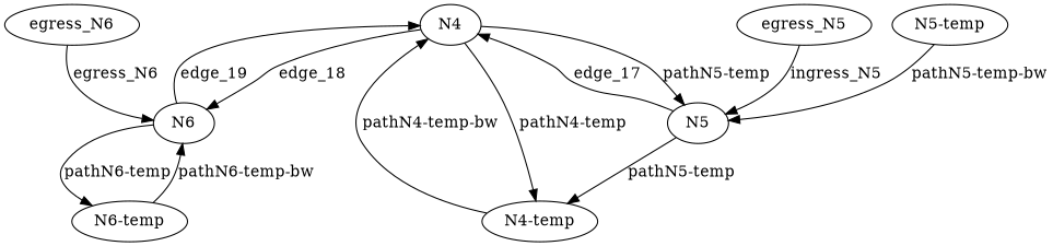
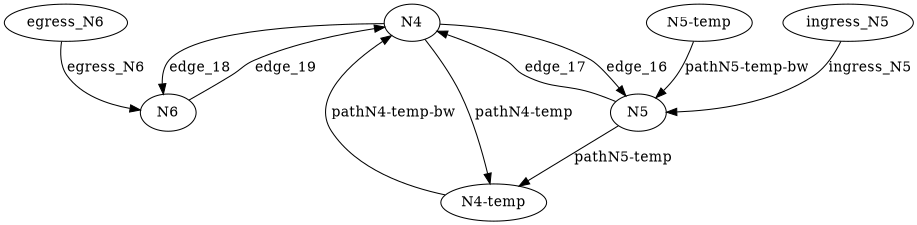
  digraph {
    N4
    "N4-temp"
    N5
    N6
-   "N6-temp"
    "N5-temp"
-   ingress_N5 [label=egress_N5]
+   ingress_N5
    egress_N6
    N4 -> "N4-temp" [label="pathN4-temp"]
-   N4 -> N5 [label="pathN5-temp"]
+   N4 -> N5 [label=edge_16]
    N4 -> N6 [label=edge_18]
    "N4-temp" -> N4 [label="pathN4-temp-bw"]
    N5 -> N4 [label=edge_17]
    N5 -> "N4-temp" [label="pathN5-temp"]
    N6 -> N4 [label=edge_19]
-   N6 -> "N6-temp" [label="pathN6-temp"]
-   "N6-temp" -> N6 [label="pathN6-temp-bw"]
    "N5-temp" -> N5 [label="pathN5-temp-bw"]
    ingress_N5 -> N5 [label=ingress_N5]
    egress_N6 -> N6 [label=egress_N6]
  }
